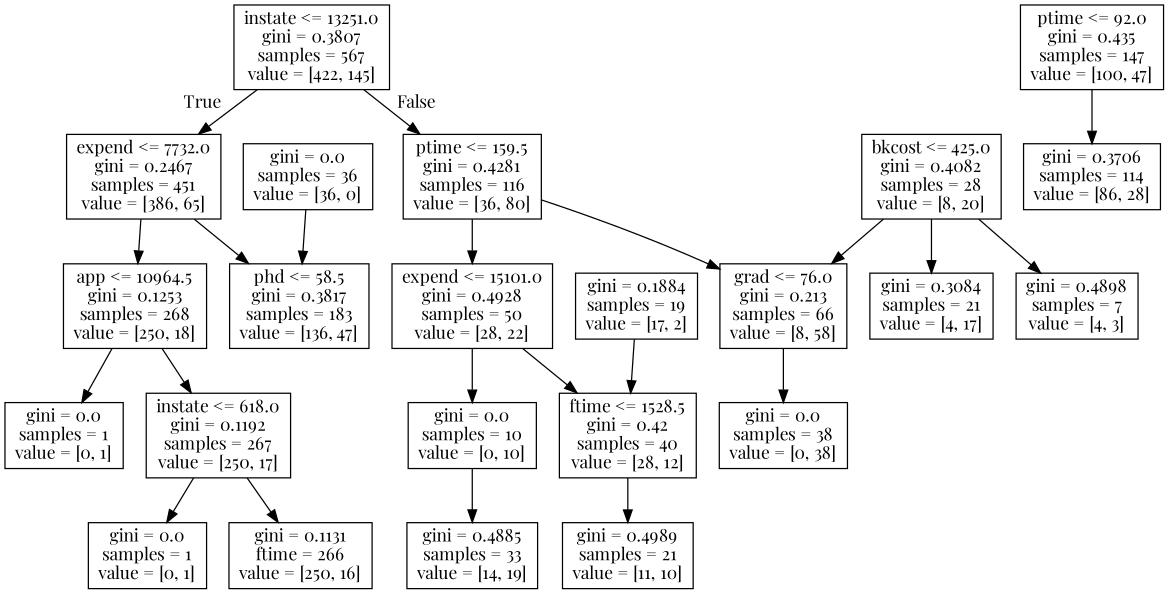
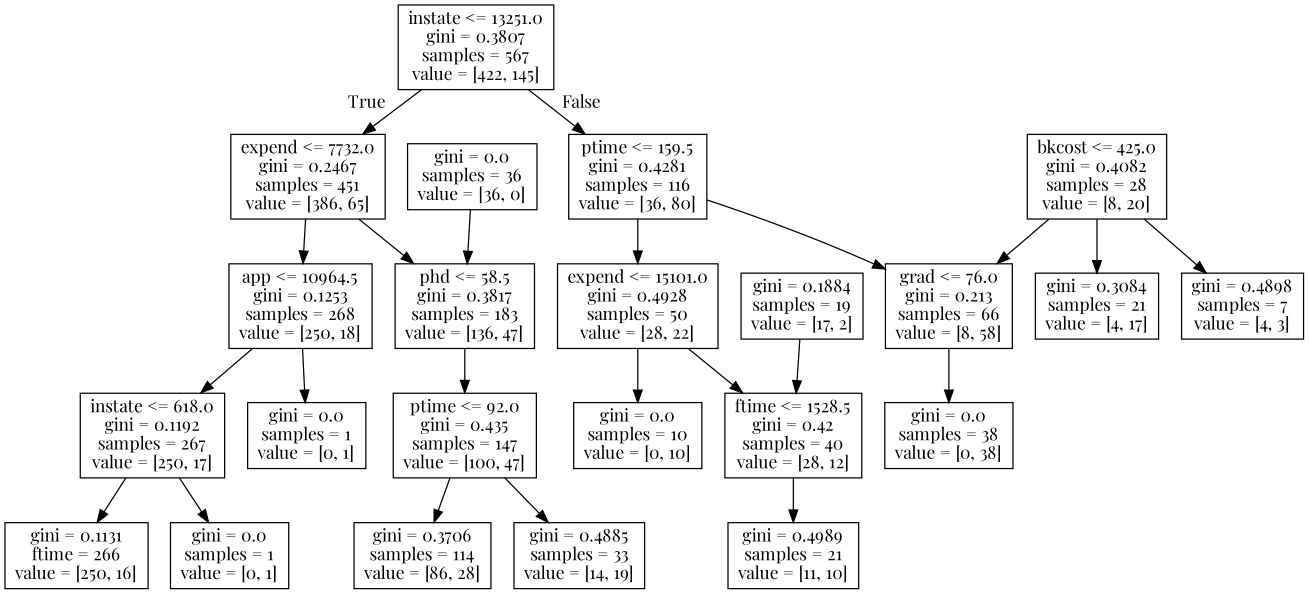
  digraph {
    fontname="Playfair Display"
    node [fontname="Playfair Display" shape=box]
    edge [fontname="Playfair Display"]
    n1 [label="instate <= 13251.0\ngini = 0.3807\nsamples = 567\nvalue = [422, 145]"]
    n2 [label="expend <= 7732.0\ngini = 0.2467\nsamples = 451\nvalue = [386, 65]"]
    n3 [label="ptime <= 159.5\ngini = 0.4281\nsamples = 116\nvalue = [36, 80]"]
    n4 [label="app <= 10964.5\ngini = 0.1253\nsamples = 268\nvalue = [250, 18]"]
    n5 [label="phd <= 58.5\ngini = 0.3817\nsamples = 183\nvalue = [136, 47]"]
    n6 [label="grad <= 76.0\ngini = 0.213\nsamples = 66\nvalue = [8, 58]"]
    n7 [label="expend <= 15101.0\ngini = 0.4928\nsamples = 50\nvalue = [28, 22]"]
    n8 [label="instate <= 618.0\ngini = 0.1192\nsamples = 267\nvalue = [250, 17]"]
    n9 [label="gini = 0.0\nsamples = 1\nvalue = [0, 1]"]
    n10 [label="ptime <= 92.0\ngini = 0.435\nsamples = 147\nvalue = [100, 47]"]
    n11 [label="gini = 0.0\nsamples = 1\nvalue = [0, 1]"]
    n12 [label="gini = 0.1131\nftime = 266\nvalue = [250, 16]"]
    n13 [label="gini = 0.0\nsamples = 36\nvalue = [36, 0]"]
    n14 [label="gini = 0.4885\nsamples = 33\nvalue = [14, 19]"]
    n15 [label="gini = 0.3706\nsamples = 114\nvalue = [86, 28]"]
    n16 [label="gini = 0.0\nsamples = 38\nvalue = [0, 38]"]
    n17 [label="ftime <= 1528.5\ngini = 0.42\nsamples = 40\nvalue = [28, 12]"]
    n18 [label="gini = 0.0\nsamples = 10\nvalue = [0, 10]"]
    n19 [label="bkcost <= 425.0\ngini = 0.4082\nsamples = 28\nvalue = [8, 20]"]
    n20 [label="gini = 0.4898\nsamples = 7\nvalue = [4, 3]"]
    n21 [label="gini = 0.3084\nsamples = 21\nvalue = [4, 17]"]
    n22 [label="gini = 0.4989\nsamples = 21\nvalue = [11, 10]"]
    n23 [label="gini = 0.1884\nsamples = 19\nvalue = [17, 2]"]
    n1 -> n2 [headlabel=True labelangle=45 labeldistance=2.5]
    n1 -> n3 [headlabel=False labelangle=-45 labeldistance=2.5]
    n2 -> n4
    n2 -> n5
    n3 -> n6
    n3 -> n7
    n4 -> n8
    n4 -> n9
+   n5 -> n10
    n6 -> n16
    n7 -> n17
    n7 -> n18
    n8 -> n11
    n8 -> n12
-   n18 -> n14
+   n10 -> n14
    n10 -> n15
    n13 -> n5
    n17 -> n22
    n19 -> n6
    n19 -> n20
    n19 -> n21
    n23 -> n17
  }
